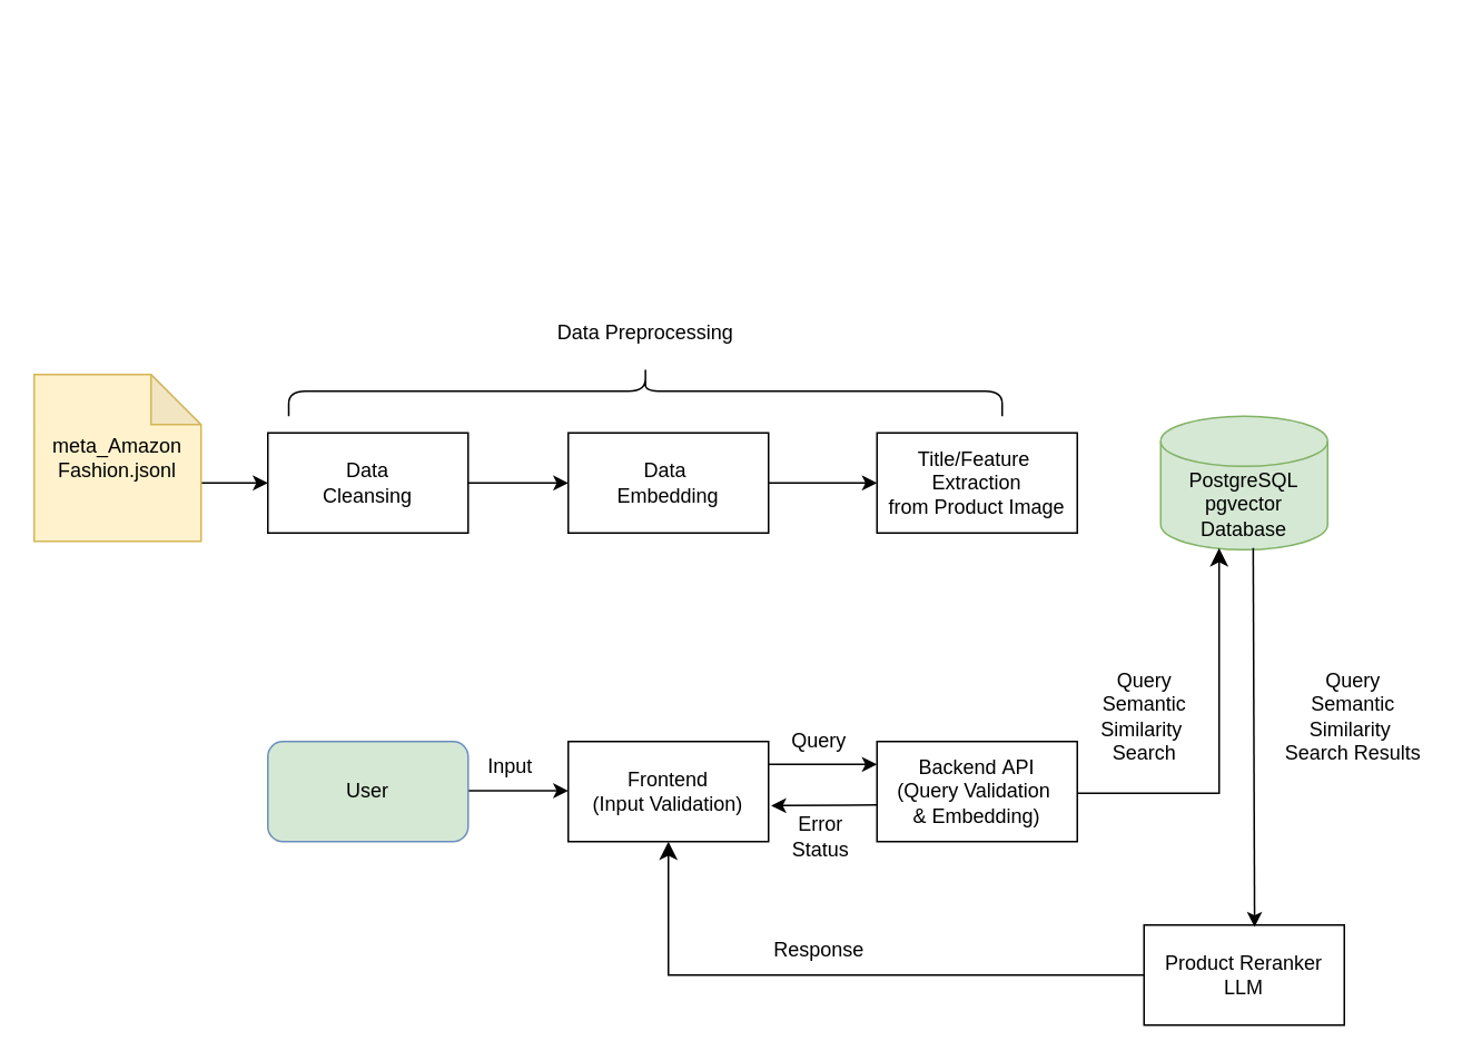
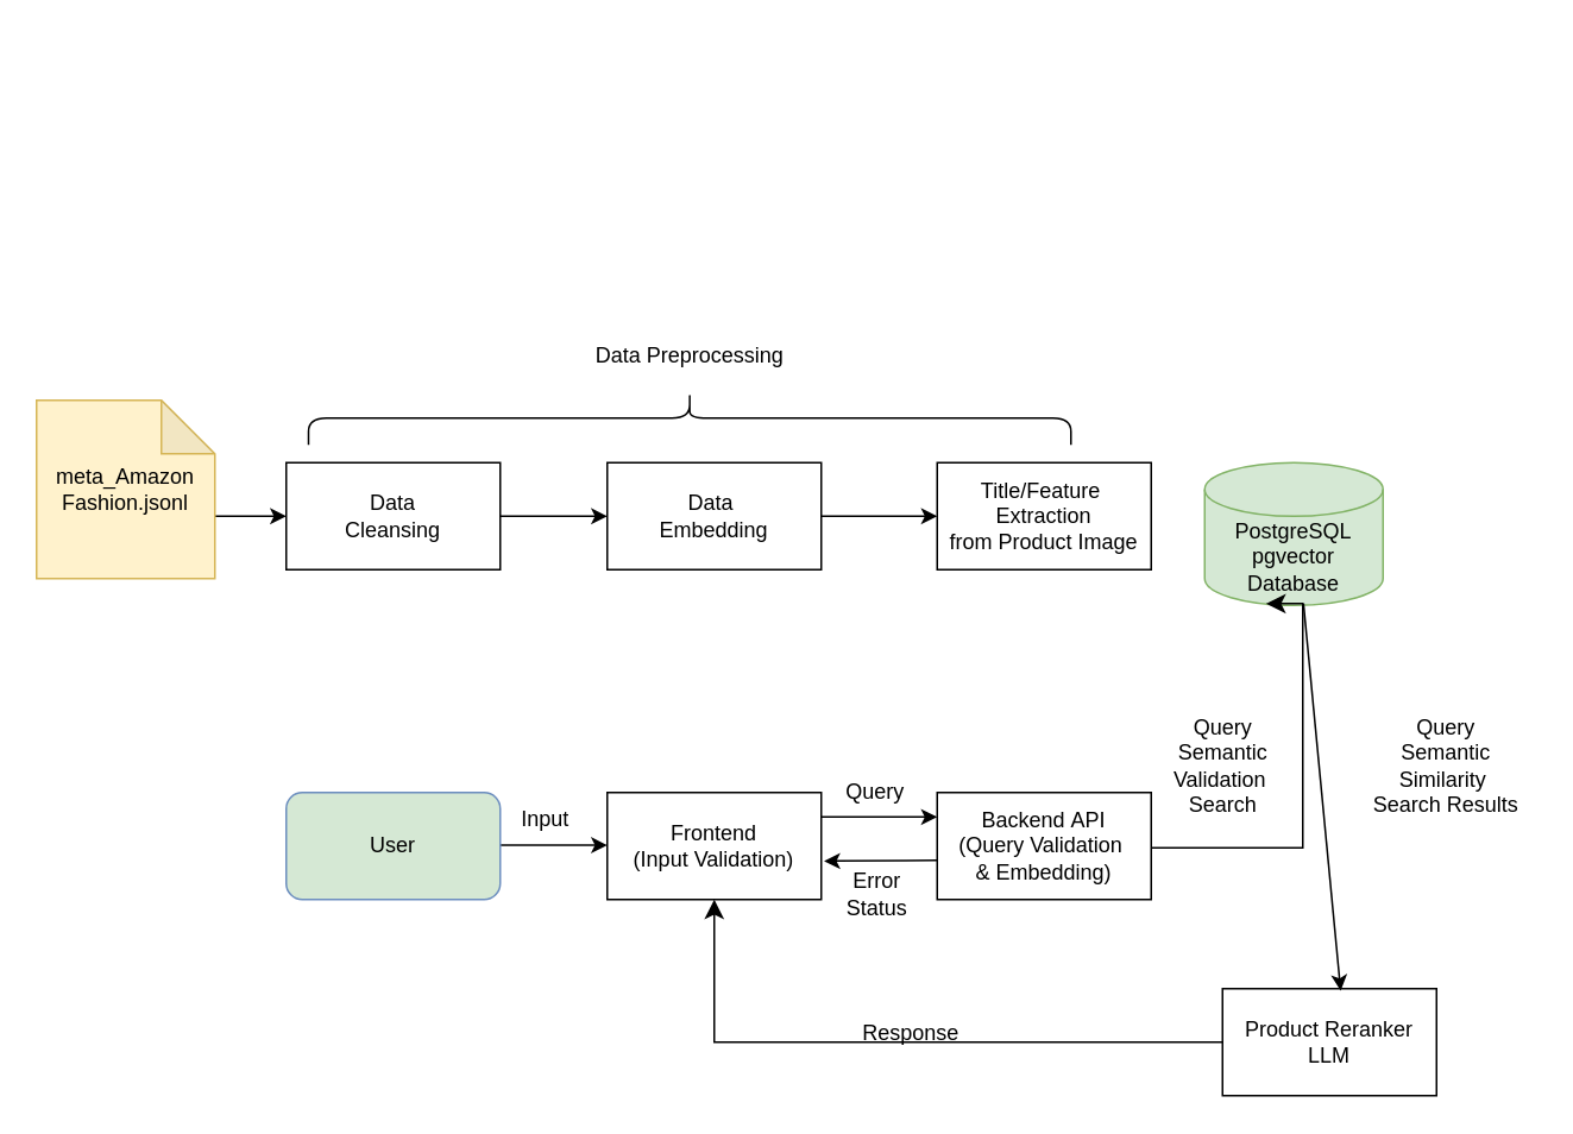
  <mxCell id="0" />
  <mxCell id="1" parent="0" />
- <mxCell id="2" value="PostgreSQL&lt;div&gt;pgvector&lt;/div&gt;&lt;div&gt;Database&lt;/div&gt;" style="shape=cylinder3;whiteSpace=wrap;html=1;boundedLbl=1;backgroundOutline=1;size=15;fillColor=#d5e8d4;strokeColor=#82b366;" vertex="1" parent="1"><mxGeometry x="695" y="249" width="100" height="80" as="geometry" /></mxCell>
+ <mxCell id="2" value="PostgreSQL&lt;div&gt;pgvector&lt;/div&gt;&lt;div&gt;Database&lt;/div&gt;" style="shape=cylinder3;whiteSpace=wrap;html=1;boundedLbl=1;backgroundOutline=1;size=15;fillColor=#d5e8d4;strokeColor=#82b366;" vertex="1" parent="1"><mxGeometry x="675" y="259" width="100" height="80" as="geometry" /></mxCell>
  <mxCell id="3" style="edgeStyle=none;html=1;exitX=0;exitY=0;exitDx=100;exitDy=65;exitPerimeter=0;entryX=0;entryY=0.5;entryDx=0;entryDy=0;" edge="1" parent="1" source="4" target="6"><mxGeometry relative="1" as="geometry" /></mxCell>
  <mxCell id="4" value="meta_Amazon&lt;div&gt;Fashion.jsonl&lt;/div&gt;" style="shape=note;whiteSpace=wrap;html=1;backgroundOutline=1;darkOpacity=0.05;fillColor=#fff2cc;strokeColor=#d6b656;" vertex="1" parent="1"><mxGeometry x="20" y="224" width="100" height="100" as="geometry" /></mxCell>
  <mxCell id="5" style="edgeStyle=none;html=1;exitX=1;exitY=0.5;exitDx=0;exitDy=0;entryX=0;entryY=0.5;entryDx=0;entryDy=0;" edge="1" parent="1" source="6" target="8"><mxGeometry relative="1" as="geometry" /></mxCell>
  <mxCell id="6" value="&lt;div&gt;Data&lt;/div&gt;Cleansing" style="rounded=0;whiteSpace=wrap;html=1;strokeColor=default;align=center;verticalAlign=middle;fontFamily=Helvetica;fontSize=12;fontColor=default;fillColor=default;" vertex="1" parent="1"><mxGeometry x="160" y="259" width="120" height="60" as="geometry" /></mxCell>
  <mxCell id="7" style="edgeStyle=none;html=1;exitX=1;exitY=0.5;exitDx=0;exitDy=0;entryX=0;entryY=0.5;entryDx=0;entryDy=0;" edge="1" parent="1" source="8" target="9"><mxGeometry relative="1" as="geometry" /></mxCell>
  <mxCell id="8" value="&lt;div&gt;Data&amp;nbsp;&lt;/div&gt;&lt;div&gt;Embedding&lt;/div&gt;" style="rounded=0;whiteSpace=wrap;html=1;strokeColor=default;align=center;verticalAlign=middle;fontFamily=Helvetica;fontSize=12;fontColor=default;fillColor=default;" vertex="1" parent="1"><mxGeometry x="340" y="259" width="120" height="60" as="geometry" /></mxCell>
  <mxCell id="9" value="Title/Feature&amp;nbsp;&lt;div&gt;Extraction&lt;/div&gt;&lt;div&gt;from Product Image&lt;/div&gt;" style="rounded=0;whiteSpace=wrap;html=1;strokeColor=default;align=center;verticalAlign=middle;fontFamily=Helvetica;fontSize=12;fontColor=default;fillColor=default;" vertex="1" parent="1"><mxGeometry x="525" y="259" width="120" height="60" as="geometry" /></mxCell>
  <mxCell id="10" value="" style="shape=curlyBracket;whiteSpace=wrap;html=1;rounded=1;flipH=1;labelPosition=right;verticalLabelPosition=middle;align=left;verticalAlign=middle;rotation=-90;" vertex="1" parent="1"><mxGeometry x="371.25" y="20.25" width="30" height="427.5" as="geometry" /></mxCell>
  <mxCell id="11" value="Data Preprocessing" style="text;html=1;align=center;verticalAlign=middle;resizable=0;points=[];autosize=1;strokeColor=none;fillColor=none;" vertex="1" parent="1"><mxGeometry x="321.25" y="184" width="130" height="30" as="geometry" /></mxCell>
  <mxCell id="12" style="edgeStyle=none;html=1;exitX=1;exitY=0.5;exitDx=0;exitDy=0;entryX=0;entryY=0.5;entryDx=0;entryDy=0;" edge="1" parent="1"><mxGeometry relative="1" as="geometry"><mxPoint x="260" y="473.5" as="sourcePoint" /><mxPoint x="340" y="473.5" as="targetPoint" /></mxGeometry></mxCell>
  <mxCell id="13" value="User" style="rounded=1;whiteSpace=wrap;html=1;fillColor=#d5e8d4;strokeColor=#6c8ebf;" vertex="1" parent="1"><mxGeometry x="160" y="444" width="120" height="60" as="geometry" /></mxCell>
  <mxCell id="14" value="&lt;div&gt;Frontend&lt;/div&gt;&lt;div&gt;(Input Validation)&lt;/div&gt;" style="rounded=0;whiteSpace=wrap;html=1;strokeColor=default;align=center;verticalAlign=middle;fontFamily=Helvetica;fontSize=12;fontColor=default;fillColor=default;" vertex="1" parent="1"><mxGeometry x="340" y="444" width="120" height="60" as="geometry" /></mxCell>
  <mxCell id="15" value="Input" style="text;html=1;align=center;verticalAlign=middle;resizable=0;points=[];autosize=1;strokeColor=none;fillColor=none;" vertex="1" parent="1"><mxGeometry x="280" y="444" width="50" height="30" as="geometry" /></mxCell>
- <mxCell id="16" value="Response" style="text;html=1;align=center;verticalAlign=middle;resizable=0;points=[];autosize=1;strokeColor=none;fillColor=none;" vertex="1" parent="1"><mxGeometry x="450" y="554" width="80" height="30" as="geometry" /></mxCell>
+ <mxCell id="16" value="Response" style="text;html=1;align=center;verticalAlign=middle;resizable=0;points=[];autosize=1;strokeColor=none;fillColor=none;" vertex="1" parent="1"><mxGeometry x="470" y="564" width="80" height="30" as="geometry" /></mxCell>
  <mxCell id="17" value="&lt;div&gt;Backend&amp;nbsp;&lt;span style=&quot;background-color: transparent;&quot;&gt;API&lt;/span&gt;&lt;/div&gt;&lt;div&gt;&lt;span style=&quot;background-color: transparent;&quot;&gt;(Query Validation&amp;nbsp;&lt;/span&gt;&lt;/div&gt;&lt;div&gt;&lt;span style=&quot;background-color: transparent;&quot;&gt;&amp;amp;&amp;nbsp;&lt;/span&gt;&lt;span style=&quot;background-color: transparent;&quot;&gt;Embedding)&lt;/span&gt;&lt;/div&gt;" style="rounded=0;whiteSpace=wrap;html=1;strokeColor=default;align=center;verticalAlign=middle;fontFamily=Helvetica;fontSize=12;fontColor=default;fillColor=default;" vertex="1" parent="1"><mxGeometry x="525" y="444" width="120" height="60" as="geometry" /></mxCell>
  <mxCell id="18" value="" style="edgeStyle=none;html=1;exitX=1;exitY=0.25;exitDx=0;exitDy=0;entryX=0;entryY=0.25;entryDx=0;entryDy=0;" edge="1" parent="1"><mxGeometry relative="1" as="geometry"><mxPoint x="460" y="457.74" as="sourcePoint" /><mxPoint x="525" y="457.74" as="targetPoint" /></mxGeometry></mxCell>
  <mxCell id="19" value="Query" style="text;html=1;align=center;verticalAlign=middle;resizable=0;points=[];autosize=1;strokeColor=none;fillColor=none;" vertex="1" parent="1"><mxGeometry x="460" y="429" width="60" height="30" as="geometry" /></mxCell>
  <mxCell id="20" value="&lt;div&gt;Product Reranker&lt;/div&gt;&lt;div&gt;LLM&lt;/div&gt;" style="rounded=0;whiteSpace=wrap;html=1;strokeColor=default;align=center;verticalAlign=middle;fontFamily=Helvetica;fontSize=12;fontColor=default;fillColor=default;" vertex="1" parent="1"><mxGeometry x="685" y="554" width="120" height="60" as="geometry" /></mxCell>
  <mxCell id="21" value="" style="edgeStyle=elbowEdgeStyle;elbow=horizontal;endArrow=classic;html=1;curved=0;rounded=0;endSize=8;startSize=8;exitX=1;exitY=0.5;exitDx=0;exitDy=0;entryX=0.344;entryY=0.988;entryDx=0;entryDy=0;entryPerimeter=0;" edge="1" parent="1" target="2"><mxGeometry width="50" height="50" relative="1" as="geometry"><mxPoint x="645" y="475" as="sourcePoint" /><mxPoint x="730" y="334" as="targetPoint" /><Array as="points"><mxPoint x="730" y="481" /></Array></mxGeometry></mxCell>
- <mxCell id="22" value="Query&lt;div&gt;Semantic&lt;/div&gt;&lt;div&gt;Similarity&amp;nbsp;&lt;/div&gt;&lt;div&gt;Search&lt;/div&gt;" style="text;html=1;align=center;verticalAlign=middle;resizable=0;points=[];autosize=1;strokeColor=none;fillColor=none;" vertex="1" parent="1"><mxGeometry x="645" y="394" width="80" height="70" as="geometry" /></mxCell>
+ <mxCell id="22" value="Query&lt;div&gt;Semantic&lt;/div&gt;&lt;div&gt;Validation&amp;nbsp;&lt;/div&gt;&lt;div&gt;Search&lt;/div&gt;" style="text;html=1;align=center;verticalAlign=middle;resizable=0;points=[];autosize=1;strokeColor=none;fillColor=none;" vertex="1" parent="1"><mxGeometry x="645" y="394" width="80" height="70" as="geometry" /></mxCell>
  <mxCell id="23" value="" style="endArrow=classic;html=1;exitX=0.554;exitY=0.988;exitDx=0;exitDy=0;exitPerimeter=0;entryX=0.552;entryY=0.02;entryDx=0;entryDy=0;entryPerimeter=0;" edge="1" parent="1" source="2" target="20"><mxGeometry width="50" height="50" relative="1" as="geometry"><mxPoint x="550" y="374" as="sourcePoint" /><mxPoint x="600" y="324" as="targetPoint" /></mxGeometry></mxCell>
  <mxCell id="24" value="Query&lt;div&gt;Semantic&lt;/div&gt;&lt;div&gt;Similarity&amp;nbsp;&lt;/div&gt;&lt;div&gt;Search Results&lt;/div&gt;" style="text;html=1;align=center;verticalAlign=middle;resizable=0;points=[];autosize=1;strokeColor=none;fillColor=none;" vertex="1" parent="1"><mxGeometry x="760" y="394" width="100" height="70" as="geometry" /></mxCell>
  <mxCell id="25" value="" style="edgeStyle=elbowEdgeStyle;elbow=vertical;endArrow=classic;html=1;curved=0;rounded=0;endSize=8;startSize=8;exitX=0;exitY=0.5;exitDx=0;exitDy=0;entryX=0.5;entryY=1;entryDx=0;entryDy=0;" edge="1" parent="1" source="20" target="14"><mxGeometry width="50" height="50" relative="1" as="geometry"><mxPoint x="580" y="444" as="sourcePoint" /><mxPoint x="630" y="394" as="targetPoint" /><Array as="points"><mxPoint x="540" y="584" /></Array></mxGeometry></mxCell>
  <mxCell id="26" value="" style="edgeStyle=none;html=1;entryX=1.013;entryY=0.641;entryDx=0;entryDy=0;entryPerimeter=0;exitX=-0.001;exitY=0.633;exitDx=0;exitDy=0;exitPerimeter=0;dashed=0;" edge="1" parent="1" source="17" target="14"><mxGeometry relative="1" as="geometry"><mxPoint x="519.4" y="484.36" as="sourcePoint" /><mxPoint x="460" y="484" as="targetPoint" /></mxGeometry></mxCell>
  <mxCell id="27" value="Error&lt;div&gt;Status&lt;/div&gt;" style="text;html=1;align=center;verticalAlign=middle;resizable=0;points=[];autosize=1;strokeColor=none;fillColor=none;" vertex="1" parent="1"><mxGeometry x="461" y="481" width="60" height="40" as="geometry" /></mxCell>
